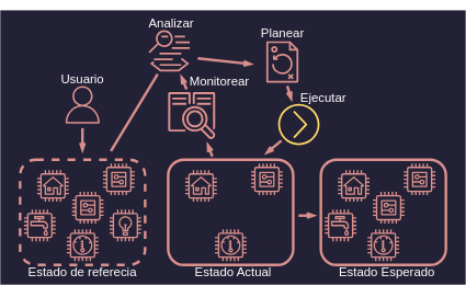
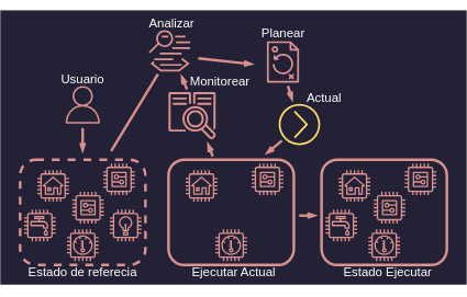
  <mxCell id="0" />
  <mxCell id="1" parent="0" />
  <mxCell id="2" value="" style="group;fillColor=#232136;strokeColor=#232136;strokeWidth=60;movable=1;resizable=1;rotatable=1;deletable=1;editable=1;locked=0;connectable=1;fontSize=19;" parent="1" vertex="1" connectable="0"><mxGeometry x="20" y="45" width="647" height="357" as="geometry" /></mxCell>
  <mxCell id="3" value="" style="sketch=0;outlineConnect=0;fontColor=#232F3E;gradientColor=none;fillColor=#DB918D;strokeColor=none;dashed=0;verticalLabelPosition=bottom;verticalAlign=top;align=center;html=1;fontSize=19;fontStyle=0;aspect=fixed;pointerEvents=1;shape=mxgraph.aws4.user;container=0;fillStyle=auto;" parent="2" vertex="1"><mxGeometry x="66.5" y="85" width="57" height="57" as="geometry" /></mxCell>
  <mxCell id="4" value="" style="endArrow=openThin;html=1;rounded=0;labelBackgroundColor=default;strokeColor=#D88F8C;strokeWidth=4;align=center;verticalAlign=middle;fontFamily=Helvetica;fontSize=19;fontColor=default;shape=connector;endFill=0;" parent="2" edge="1"><mxGeometry width="50" height="50" relative="1" as="geometry"><mxPoint x="94.83" y="149" as="sourcePoint" /><mxPoint x="94.83" y="186" as="targetPoint" /></mxGeometry></mxCell>
  <mxCell id="5" value="" style="endArrow=none;html=1;rounded=0;labelBackgroundColor=default;strokeColor=#D88F8C;strokeWidth=4;align=center;verticalAlign=middle;fontFamily=Helvetica;fontSize=19;fontColor=default;shape=connector;" parent="2" edge="1"><mxGeometry width="50" height="50" relative="1" as="geometry"><mxPoint x="138" y="184" as="sourcePoint" /><mxPoint x="209" y="67" as="targetPoint" /></mxGeometry></mxCell>
  <mxCell id="6" value="" style="sketch=0;outlineConnect=0;fontColor=#232F3E;gradientColor=none;fillColor=#FFD966;strokeColor=#DB918D;dashed=0;verticalLabelPosition=bottom;verticalAlign=top;align=center;html=1;fontSize=19;fontStyle=0;aspect=fixed;pointerEvents=1;shape=mxgraph.aws4.action;fontFamily=Helvetica;container=0;rotation=0;" parent="2" vertex="1"><mxGeometry x="392" y="112" width="63" height="63" as="geometry" /></mxCell>
  <mxCell id="7" value="" style="endArrow=openThin;html=1;rounded=0;labelBackgroundColor=default;strokeColor=#D88F8C;strokeWidth=4;align=center;verticalAlign=middle;fontFamily=Helvetica;fontSize=19;fontColor=default;shape=connector;endFill=0;" parent="2" edge="1"><mxGeometry width="50" height="50" relative="1" as="geometry"><mxPoint x="253" y="90" as="sourcePoint" /><mxPoint x="244" y="68" as="targetPoint" /></mxGeometry></mxCell>
  <mxCell id="8" value="" style="sketch=0;outlineConnect=0;fontColor=#232F3E;gradientColor=none;fillColor=#DB918D;strokeColor=none;dashed=0;verticalLabelPosition=bottom;verticalAlign=top;align=center;html=1;fontSize=19;fontStyle=0;aspect=fixed;shape=mxgraph.aws4.application_discovery_service_aws_agentless_collector;rotation=0;container=0;" parent="2" vertex="1"><mxGeometry x="225" y="94" width="72" height="72" as="geometry" /></mxCell>
  <mxCell id="9" value="" style="sketch=0;outlineConnect=0;fontColor=#232F3E;gradientColor=none;fillColor=#DB918D;strokeColor=none;dashed=0;verticalLabelPosition=bottom;verticalAlign=top;align=center;html=1;fontSize=19;fontStyle=0;aspect=fixed;shape=mxgraph.aws4.mainframe_modernization_analyzer;rotation=0;container=0;" parent="2" vertex="1"><mxGeometry x="195" width="63" height="63" as="geometry" /></mxCell>
  <mxCell id="10" value="" style="sketch=0;outlineConnect=0;fontColor=#232F3E;gradientColor=none;fillColor=#DB918D;strokeColor=#DB918D;dashed=0;verticalLabelPosition=bottom;verticalAlign=top;align=center;html=1;fontSize=19;fontStyle=0;aspect=fixed;pointerEvents=1;shape=mxgraph.aws4.backup_plan;fontFamily=Helvetica;container=0;rotation=0;" parent="2" vertex="1"><mxGeometry x="367" y="17" width="63" height="63" as="geometry" /></mxCell>
  <mxCell id="11" value="" style="endArrow=openThin;html=1;rounded=0;labelBackgroundColor=default;strokeColor=#D88F8C;strokeWidth=4;align=center;verticalAlign=middle;fontFamily=Helvetica;fontSize=19;fontColor=default;shape=connector;endFill=0;" parent="2" edge="1"><mxGeometry width="50" height="50" relative="1" as="geometry"><mxPoint x="292" y="192" as="sourcePoint" /><mxPoint x="284" y="171" as="targetPoint" /></mxGeometry></mxCell>
  <mxCell id="12" value="" style="endArrow=none;html=1;rounded=0;labelBackgroundColor=default;strokeColor=#D88F8C;strokeWidth=4;align=center;verticalAlign=middle;fontFamily=Helvetica;fontSize=19;fontColor=default;shape=connector;endFill=0;startArrow=openThin;startFill=0;exitX=0.547;exitY=0.146;exitDx=0;exitDy=0;exitPerimeter=0;" parent="2" source="2" edge="1"><mxGeometry width="50" height="50" relative="1" as="geometry"><mxPoint x="335" y="51" as="sourcePoint" /><mxPoint x="270" y="43" as="targetPoint" /></mxGeometry></mxCell>
  <mxCell id="13" value="" style="endArrow=none;html=1;rounded=0;labelBackgroundColor=default;strokeColor=#D88F8C;strokeWidth=4;align=center;verticalAlign=middle;fontFamily=Helvetica;fontSize=19;fontColor=default;shape=connector;startArrow=openThin;startFill=0;" parent="2" edge="1"><mxGeometry width="50" height="50" relative="1" as="geometry"><mxPoint x="413" y="108" as="sourcePoint" /><mxPoint x="406" y="85" as="targetPoint" /></mxGeometry></mxCell>
  <mxCell id="14" value="" style="endArrow=openThin;html=1;rounded=0;labelBackgroundColor=default;strokeColor=#D88F8C;strokeWidth=4;align=center;verticalAlign=middle;fontFamily=Helvetica;fontSize=19;fontColor=default;shape=connector;endFill=0;" parent="2" edge="1"><mxGeometry width="50" height="50" relative="1" as="geometry"><mxPoint x="423" y="282" as="sourcePoint" /><mxPoint x="450" y="282" as="targetPoint" /></mxGeometry></mxCell>
  <mxCell id="15" value="" style="endArrow=none;html=1;rounded=0;labelBackgroundColor=default;strokeColor=#D88F8C;strokeWidth=4;align=center;verticalAlign=middle;fontFamily=Helvetica;fontSize=19;fontColor=default;shape=connector;startArrow=openThin;startFill=0;" parent="2" edge="1"><mxGeometry width="50" height="50" relative="1" as="geometry"><mxPoint x="372" y="189" as="sourcePoint" /><mxPoint x="397" y="168" as="targetPoint" /></mxGeometry></mxCell>
  <mxCell id="16" value="" style="group;strokeColor=#DB918D;rounded=1;strokeWidth=4;container=0;fontSize=19;" parent="2" vertex="1" connectable="0"><mxGeometry x="225" y="197" width="190" height="160" as="geometry" /></mxCell>
  <mxCell id="17" value="" style="sketch=0;outlineConnect=0;fontColor=#232F3E;gradientColor=none;strokeColor=#DB918D;fillColor=none;dashed=0;verticalLabelPosition=bottom;verticalAlign=top;align=center;html=1;fontSize=19;fontStyle=0;aspect=fixed;shape=mxgraph.aws4.resourceIcon;resIcon=mxgraph.aws4.house;fontFamily=Helvetica;container=0;" parent="2" vertex="1"><mxGeometry x="245" y="207" width="60" height="60" as="geometry" /></mxCell>
  <mxCell id="18" value="" style="sketch=0;outlineConnect=0;fontColor=#232F3E;gradientColor=none;strokeColor=#DB918D;fillColor=none;dashed=0;verticalLabelPosition=bottom;verticalAlign=top;align=center;html=1;fontSize=19;fontStyle=0;aspect=fixed;shape=mxgraph.aws4.resourceIcon;resIcon=mxgraph.aws4.thermostat;fontFamily=Helvetica;container=0;" parent="2" vertex="1"><mxGeometry x="290" y="297" width="60" height="60" as="geometry" /></mxCell>
  <mxCell id="19" value="" style="sketch=0;outlineConnect=0;fontColor=#232F3E;gradientColor=none;strokeColor=#DB918D;fillColor=none;dashed=0;verticalLabelPosition=bottom;verticalAlign=top;align=center;html=1;fontSize=19;fontStyle=0;aspect=fixed;shape=mxgraph.aws4.resourceIcon;resIcon=mxgraph.aws4.generic;fontFamily=Helvetica;container=0;" parent="2" vertex="1"><mxGeometry x="345" y="197" width="60" height="60" as="geometry" /></mxCell>
  <mxCell id="20" value="" style="group;strokeColor=#DB918D;rounded=1;strokeWidth=4;container=0;dashed=1;fontSize=19;" parent="2" vertex="1" connectable="0"><mxGeometry y="197" width="190" height="160" as="geometry" /></mxCell>
  <mxCell id="21" value="" style="sketch=0;outlineConnect=0;fontColor=#232F3E;gradientColor=none;strokeColor=#DB918D;fillColor=none;dashed=0;verticalLabelPosition=bottom;verticalAlign=top;align=center;html=1;fontSize=19;fontStyle=0;aspect=fixed;shape=mxgraph.aws4.resourceIcon;resIcon=mxgraph.aws4.lightbulb;fontFamily=Helvetica;container=0;" parent="2" vertex="1"><mxGeometry x="130" y="267" width="60" height="60" as="geometry" /></mxCell>
  <mxCell id="22" value="" style="sketch=0;outlineConnect=0;fontColor=#232F3E;gradientColor=none;strokeColor=#DB918D;fillColor=none;dashed=0;verticalLabelPosition=bottom;verticalAlign=top;align=center;html=1;fontSize=19;fontStyle=0;aspect=fixed;shape=mxgraph.aws4.resourceIcon;resIcon=mxgraph.aws4.house;fontFamily=Helvetica;container=0;" parent="2" vertex="1"><mxGeometry x="20" y="207" width="60" height="60" as="geometry" /></mxCell>
  <mxCell id="23" value="" style="sketch=0;outlineConnect=0;fontColor=#232F3E;gradientColor=none;strokeColor=#DB918D;fillColor=none;dashed=0;verticalLabelPosition=bottom;verticalAlign=top;align=center;html=1;fontSize=19;fontStyle=0;aspect=fixed;shape=mxgraph.aws4.resourceIcon;resIcon=mxgraph.aws4.thermostat;fontFamily=Helvetica;container=0;" parent="2" vertex="1"><mxGeometry x="65" y="297" width="60" height="60" as="geometry" /></mxCell>
  <mxCell id="24" value="" style="sketch=0;outlineConnect=0;fontColor=#232F3E;gradientColor=none;strokeColor=#DB918D;fillColor=none;dashed=0;verticalLabelPosition=bottom;verticalAlign=top;align=center;html=1;fontSize=19;fontStyle=0;aspect=fixed;shape=mxgraph.aws4.resourceIcon;resIcon=mxgraph.aws4.generic;fontFamily=Helvetica;container=0;" parent="2" vertex="1"><mxGeometry x="120" y="197" width="60" height="60" as="geometry" /></mxCell>
  <mxCell id="25" value="" style="sketch=0;outlineConnect=0;fontColor=#232F3E;gradientColor=none;strokeColor=#DB918D;fillColor=none;dashed=0;verticalLabelPosition=bottom;verticalAlign=top;align=center;html=1;fontSize=19;fontStyle=0;aspect=fixed;shape=mxgraph.aws4.resourceIcon;resIcon=mxgraph.aws4.utility;fontFamily=Helvetica;container=0;" parent="2" vertex="1"><mxGeometry y="267" width="60" height="60" as="geometry" /></mxCell>
  <mxCell id="26" value="" style="sketch=0;outlineConnect=0;fontColor=#232F3E;gradientColor=none;strokeColor=#DB918D;fillColor=none;dashed=0;verticalLabelPosition=bottom;verticalAlign=top;align=center;html=1;fontSize=19;fontStyle=0;aspect=fixed;shape=mxgraph.aws4.resourceIcon;resIcon=mxgraph.aws4.generic;fontFamily=Helvetica;container=0;" parent="2" vertex="1"><mxGeometry x="73" y="240" width="60" height="60" as="geometry" /></mxCell>
  <mxCell id="27" value="" style="group;strokeColor=#DB918D;rounded=1;strokeWidth=4;container=0;fontSize=19;" parent="2" vertex="1" connectable="0"><mxGeometry x="457" y="197" width="190" height="160" as="geometry" /></mxCell>
  <mxCell id="28" value="" style="sketch=0;outlineConnect=0;fontColor=#232F3E;gradientColor=none;strokeColor=#DB918D;fillColor=none;dashed=0;verticalLabelPosition=bottom;verticalAlign=top;align=center;html=1;fontSize=19;fontStyle=0;aspect=fixed;shape=mxgraph.aws4.resourceIcon;resIcon=mxgraph.aws4.house;fontFamily=Helvetica;container=0;" parent="2" vertex="1"><mxGeometry x="477" y="207" width="60" height="60" as="geometry" /></mxCell>
  <mxCell id="29" value="" style="sketch=0;outlineConnect=0;fontColor=#232F3E;gradientColor=none;strokeColor=#DB918D;fillColor=none;dashed=0;verticalLabelPosition=bottom;verticalAlign=top;align=center;html=1;fontSize=19;fontStyle=0;aspect=fixed;shape=mxgraph.aws4.resourceIcon;resIcon=mxgraph.aws4.thermostat;fontFamily=Helvetica;container=0;" parent="2" vertex="1"><mxGeometry x="522" y="297" width="60" height="60" as="geometry" /></mxCell>
  <mxCell id="30" value="" style="sketch=0;outlineConnect=0;fontColor=#232F3E;gradientColor=none;strokeColor=#DB918D;fillColor=none;dashed=0;verticalLabelPosition=bottom;verticalAlign=top;align=center;html=1;fontSize=19;fontStyle=0;aspect=fixed;shape=mxgraph.aws4.resourceIcon;resIcon=mxgraph.aws4.generic;fontFamily=Helvetica;container=0;" parent="2" vertex="1"><mxGeometry x="577" y="197" width="60" height="60" as="geometry" /></mxCell>
  <mxCell id="31" value="" style="sketch=0;outlineConnect=0;fontColor=#232F3E;gradientColor=none;strokeColor=#DB918D;fillColor=none;dashed=0;verticalLabelPosition=bottom;verticalAlign=top;align=center;html=1;fontSize=19;fontStyle=0;aspect=fixed;shape=mxgraph.aws4.resourceIcon;resIcon=mxgraph.aws4.utility;fontFamily=Helvetica;container=0;" parent="2" vertex="1"><mxGeometry x="457" y="267" width="60" height="60" as="geometry" /></mxCell>
  <mxCell id="32" value="" style="sketch=0;outlineConnect=0;fontColor=#232F3E;gradientColor=none;strokeColor=#DB918D;fillColor=none;dashed=0;verticalLabelPosition=bottom;verticalAlign=top;align=center;html=1;fontSize=19;fontStyle=0;aspect=fixed;shape=mxgraph.aws4.resourceIcon;resIcon=mxgraph.aws4.generic;fontFamily=Helvetica;container=0;" parent="2" vertex="1"><mxGeometry x="530" y="240" width="60" height="60" as="geometry" /></mxCell>
  <mxCell id="33" value="Usuario" style="text;html=1;strokeColor=none;fillColor=none;align=center;verticalAlign=middle;whiteSpace=wrap;rounded=0;fontSize=19;fontFamily=Helvetica;fontColor=#FFFFFF;movable=1;resizable=1;rotatable=1;deletable=1;editable=1;locked=0;connectable=1;" parent="2" vertex="1"><mxGeometry x="65" y="60" width="60" height="30" as="geometry" /></mxCell>
  <mxCell id="34" value="Monitorear" style="text;html=1;strokeColor=none;fillColor=none;align=center;verticalAlign=middle;whiteSpace=wrap;rounded=0;fontSize=19;fontFamily=Helvetica;fontColor=#FFFFFF;" parent="2" vertex="1"><mxGeometry x="208" y="64" width="190" height="30" as="geometry" /></mxCell>
- <mxCell id="35" value="Ejecutar" style="text;html=1;strokeColor=none;fillColor=none;align=center;verticalAlign=middle;whiteSpace=wrap;rounded=0;fontSize=19;fontFamily=Helvetica;fontColor=#FFFFFF;" parent="2" vertex="1"><mxGeometry x="366" y="88" width="190" height="29.5" as="geometry" /></mxCell>
+ <mxCell id="35" value="Actual" style="text;html=1;strokeColor=none;fillColor=none;align=center;verticalAlign=middle;whiteSpace=wrap;rounded=0;fontSize=19;fontFamily=Helvetica;fontColor=#FFFFFF;" parent="2" vertex="1"><mxGeometry x="366" y="88" width="190" height="29.5" as="geometry" /></mxCell>
  <mxCell id="36" value="Estado de referecia" style="text;html=1;strokeColor=none;fillColor=none;align=center;verticalAlign=middle;whiteSpace=wrap;rounded=0;fontSize=19;fontFamily=Helvetica;fontColor=#FFFFFF;" parent="1" vertex="1"><mxGeometry x="20" y="399" width="190" height="30" as="geometry" /></mxCell>
- <mxCell id="37" value="Estado Actual" style="text;html=1;strokeColor=none;fillColor=none;align=center;verticalAlign=middle;whiteSpace=wrap;rounded=0;fontSize=19;fontFamily=Helvetica;fontColor=#FFFFFF;" parent="1" vertex="1"><mxGeometry x="248.5" y="399" width="190" height="30" as="geometry" /></mxCell>
- <mxCell id="38" value="Estado Esperado" style="text;html=1;strokeColor=none;fillColor=none;align=center;verticalAlign=middle;whiteSpace=wrap;rounded=0;fontSize=19;fontFamily=Helvetica;fontColor=#FFFFFF;" parent="1" vertex="1"><mxGeometry x="494" y="399" width="167" height="30" as="geometry" /></mxCell>
+ <mxCell id="37" value="Ejecutar Actual" style="text;html=1;strokeColor=none;fillColor=none;align=center;verticalAlign=middle;whiteSpace=wrap;rounded=0;fontSize=19;fontFamily=Helvetica;fontColor=#FFFFFF;" parent="1" vertex="1"><mxGeometry x="248.5" y="399" width="190" height="30" as="geometry" /></mxCell>
+ <mxCell id="38" value="Estado Ejecutar" style="text;html=1;strokeColor=none;fillColor=none;align=center;verticalAlign=middle;whiteSpace=wrap;rounded=0;fontSize=19;fontFamily=Helvetica;fontColor=#FFFFFF;" parent="1" vertex="1"><mxGeometry x="494" y="399" width="167" height="30" as="geometry" /></mxCell>
  <mxCell id="39" value="Analizar" style="text;html=1;strokeColor=none;fillColor=none;align=center;verticalAlign=middle;whiteSpace=wrap;rounded=0;fontSize=19;fontFamily=Helvetica;fontColor=#FFFFFF;" parent="1" vertex="1"><mxGeometry x="155" y="20" width="190" height="30" as="geometry" /></mxCell>
  <mxCell id="40" value="Planear" style="text;html=1;strokeColor=none;fillColor=none;align=center;verticalAlign=middle;whiteSpace=wrap;rounded=0;fontSize=19;fontFamily=Helvetica;fontColor=#FFFFFF;" parent="1" vertex="1"><mxGeometry x="324" y="36" width="190" height="30" as="geometry" /></mxCell>
